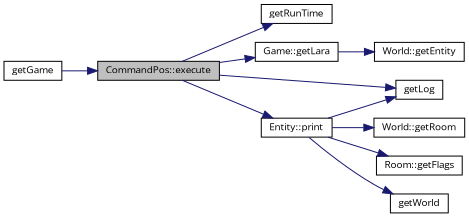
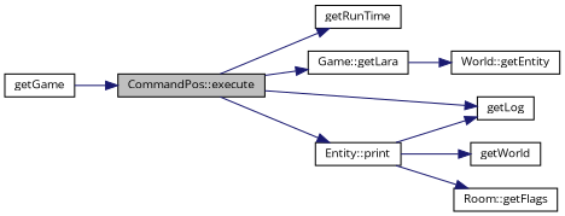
  digraph {
    fontname="Open Sans"
    rankdir=LR
    node [color=black fillcolor=white fontname="Open Sans" fontsize=10 shape=record style=filled]
    edge [color=midnightblue fontname="Open Sans" fontsize=10 labelfontname=Helvetica labelfontsize=10 style=solid]
    n1 [fillcolor=grey75 fontcolor=black height=0.2 label="CommandPos::execute" width=0.4]
    n2 [height=0.2 label=getRunTime width=0.4]
    n3 [height=0.2 label=getLog width=0.4]
    n4 [height=0.2 label="Game::getLara" width=0.4]
    n5 [height=0.2 label="Entity::print" width=0.4]
    n6 [height=0.2 label=getGame width=0.4]
    n7 [height=0.2 label="World::getEntity" width=0.4]
    n8 [height=0.2 label=getWorld width=0.4]
-   n9 [height=0.2 label="World::getRoom" width=0.4]
    n10 [height=0.2 label="Room::getFlags" width=0.4]
    n1 -> n2
    n1 -> n3
    n1 -> n4
    n1 -> n5
    n4 -> n7
    n5 -> n3
    n5 -> n8
-   n5 -> n9
    n5 -> n10
    n6 -> n1
  }
